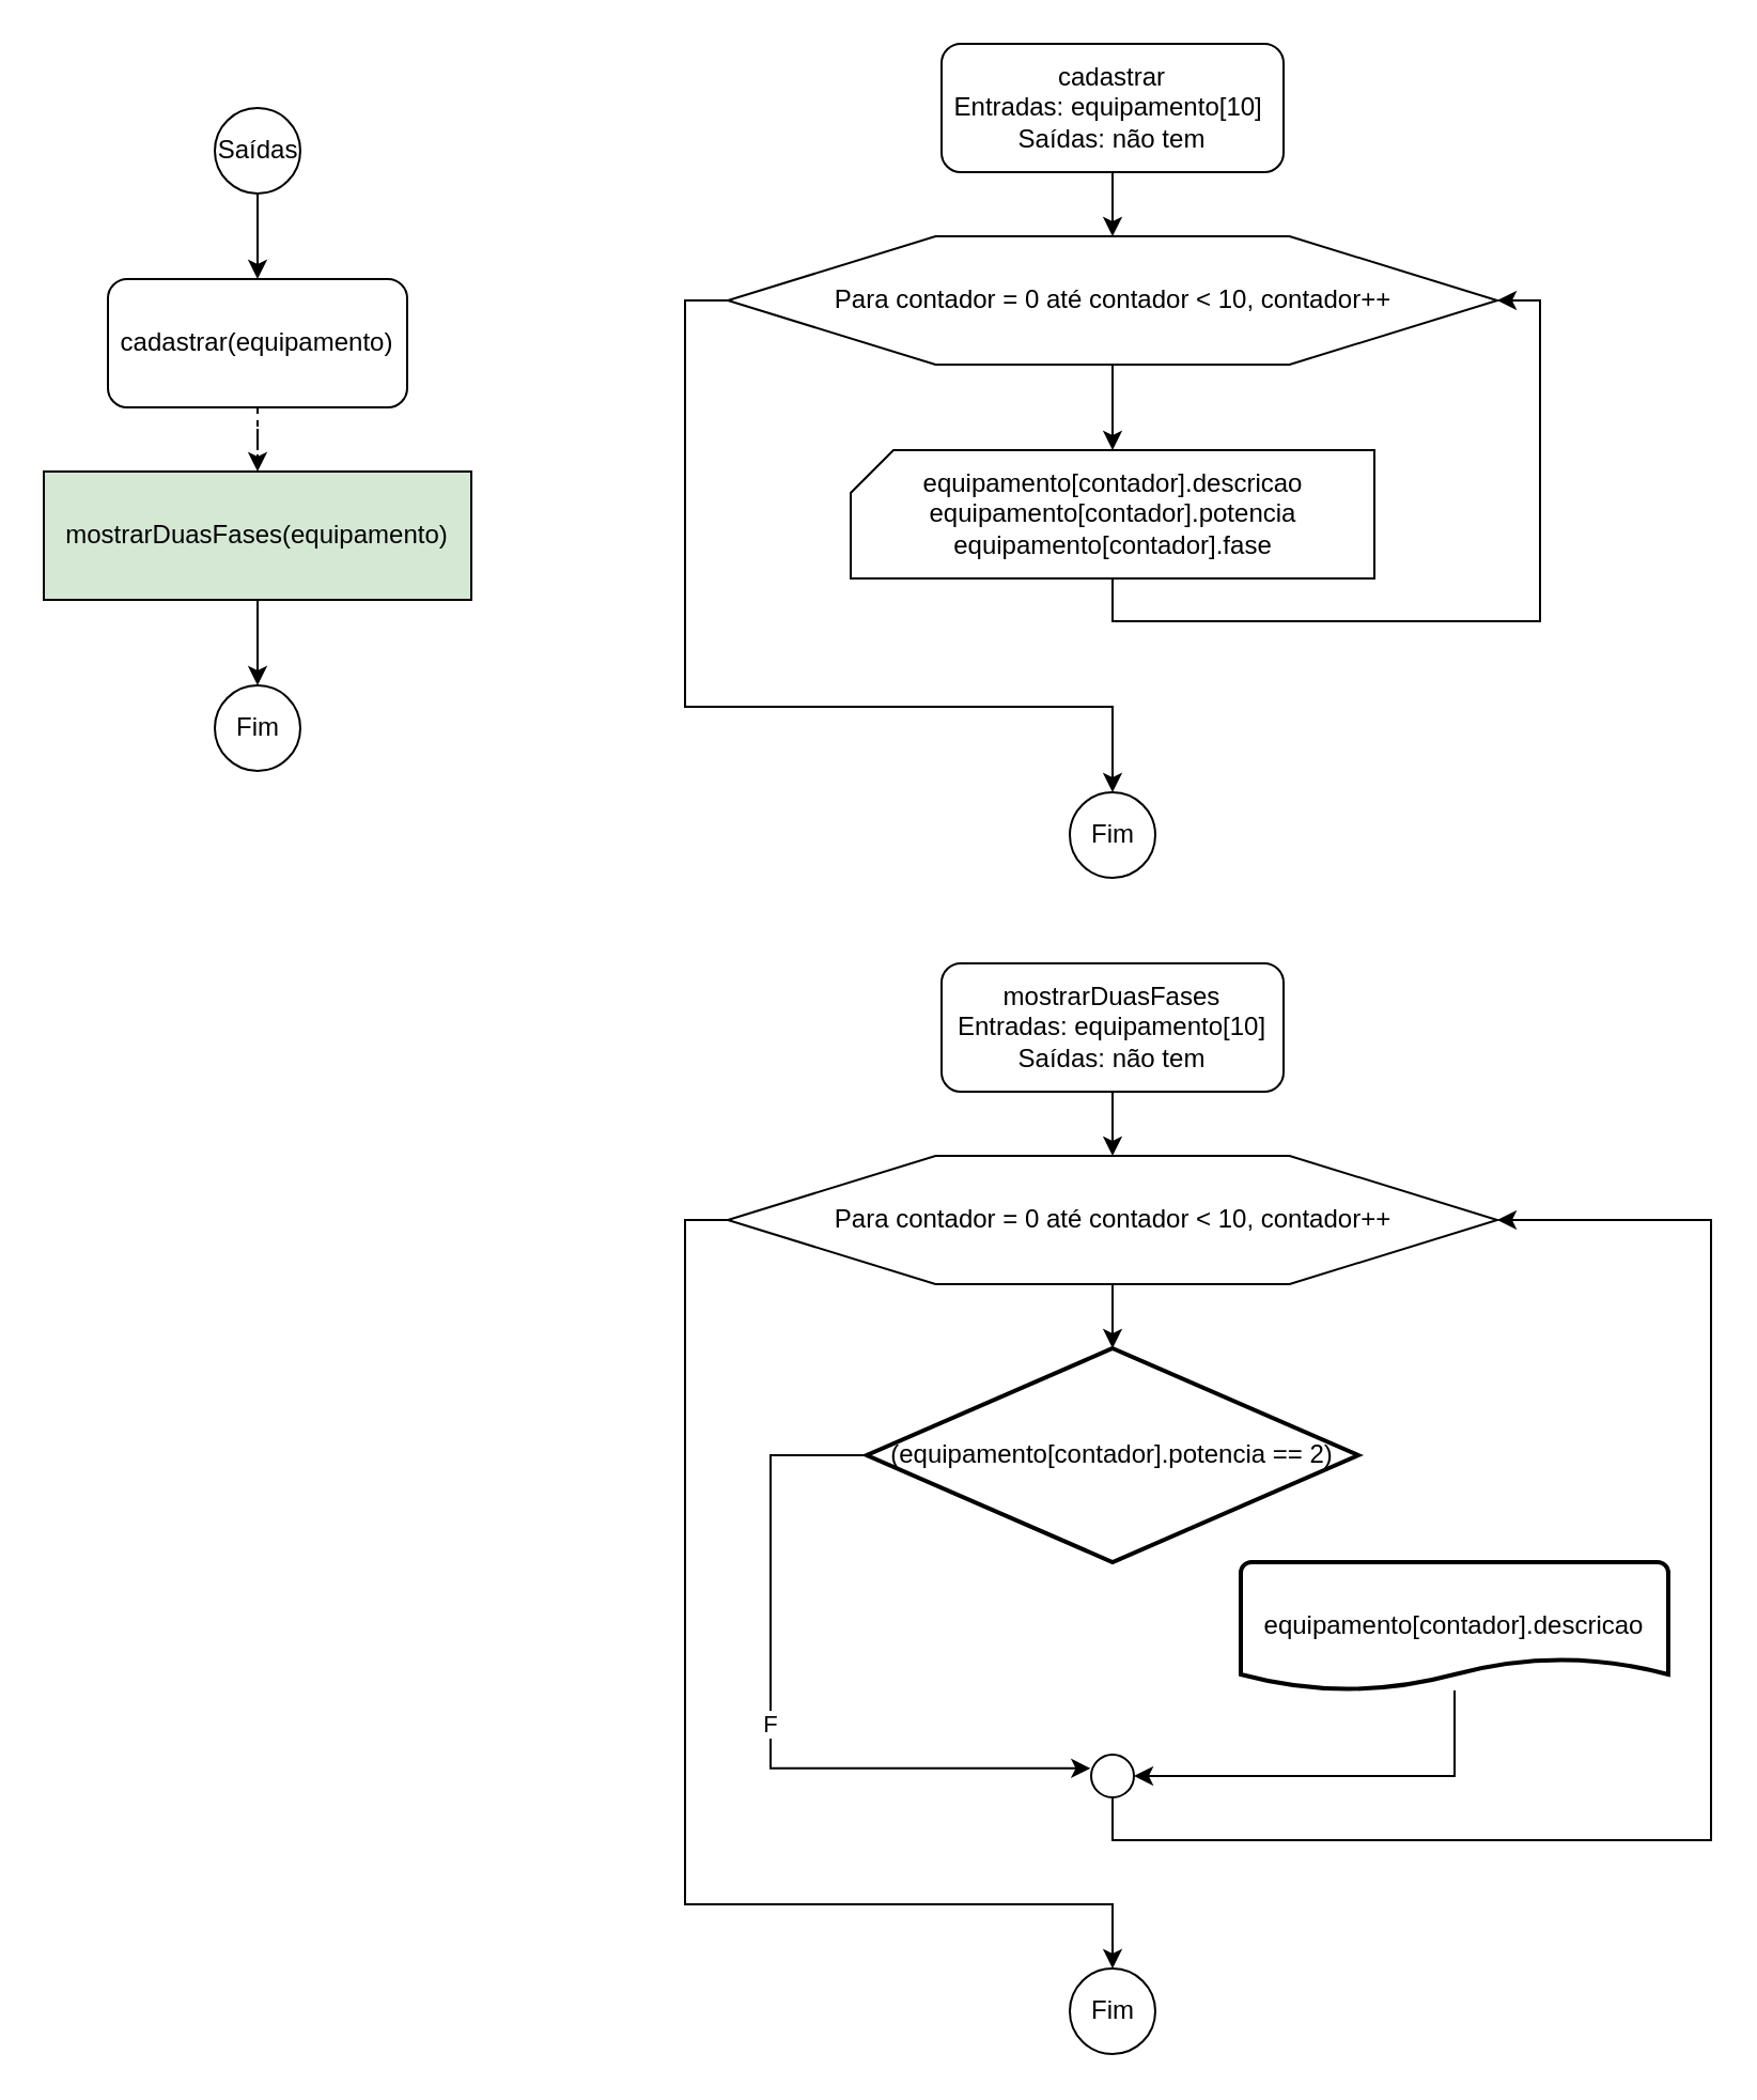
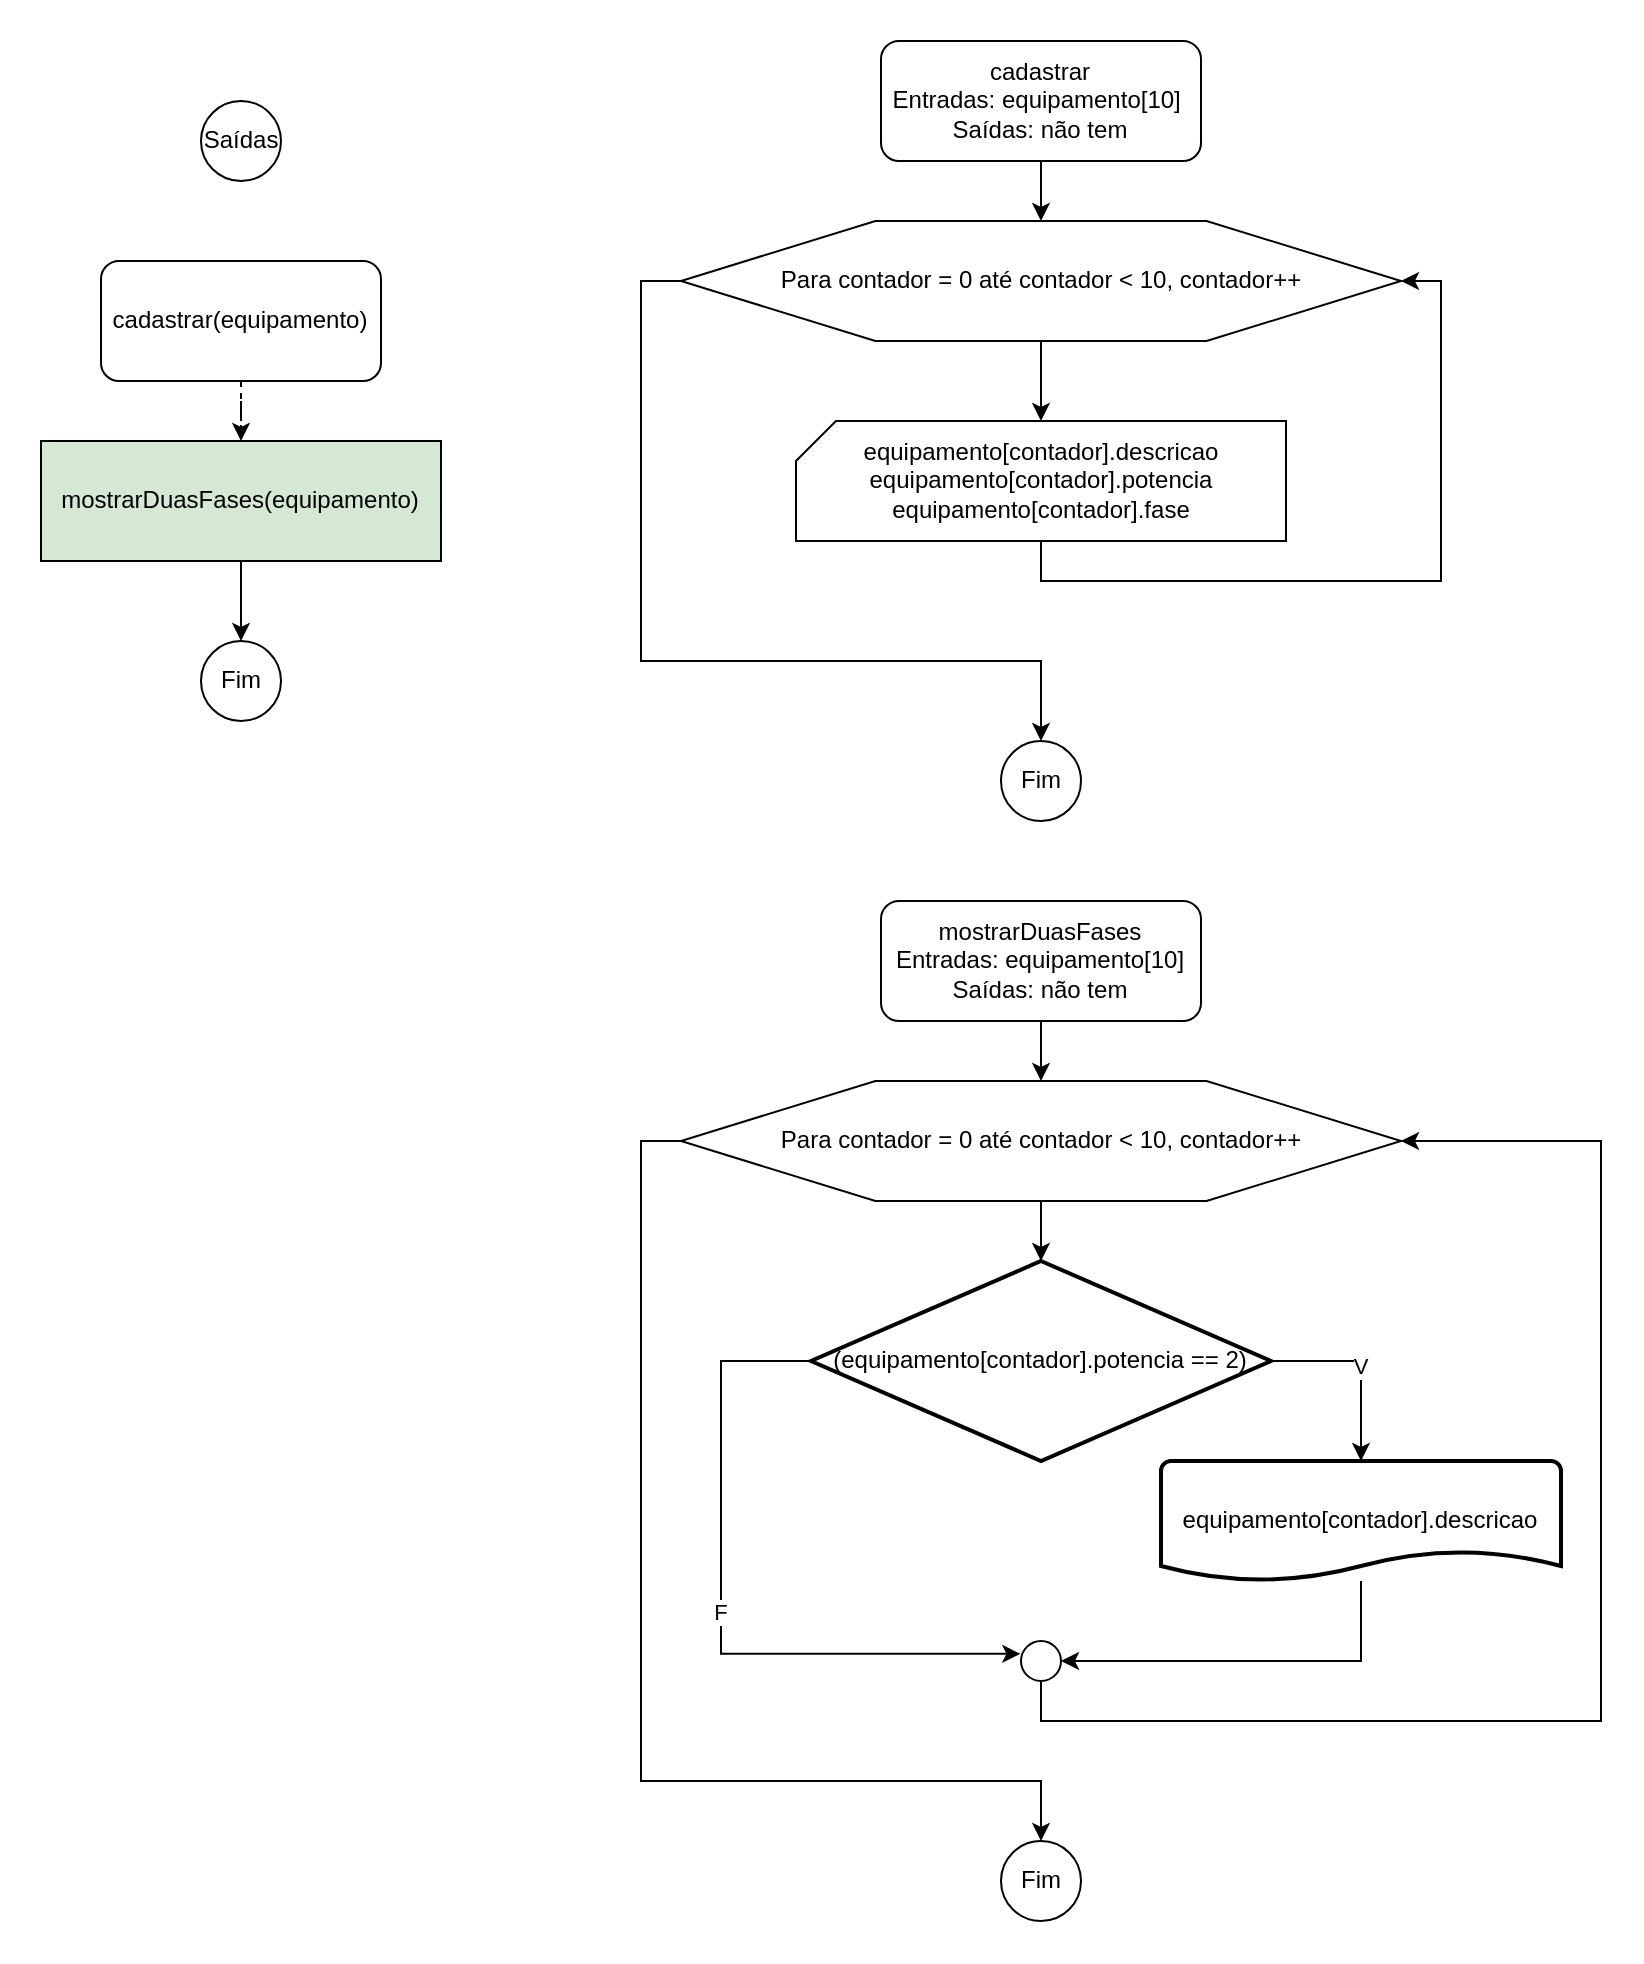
  <mxCell id="0" />
  <mxCell id="1" parent="0" />
- <mxCell id="2" value="" style="edgeStyle=orthogonalEdgeStyle;rounded=0;orthogonalLoop=1;jettySize=auto;html=1;" edge="1" parent="1" source="3" target="5"><mxGeometry relative="1" as="geometry" /></mxCell>
  <mxCell id="3" value="Saídas" style="verticalLabelPosition=middle;verticalAlign=middle;html=1;shape=mxgraph.flowchart.on-page_reference;labelPosition=center;align=center;" vertex="1" parent="1"><mxGeometry x="100" y="50" width="40" height="40" as="geometry" /></mxCell>
  <mxCell id="4" value="" style="edgeStyle=orthogonalEdgeStyle;rounded=0;orthogonalLoop=1;jettySize=auto;html=1;dashed=1;" edge="1" parent="1" source="5" target="7"><mxGeometry relative="1" as="geometry" /></mxCell>
  <mxCell id="5" value="cadastrar(equipamento)" style="whiteSpace=wrap;html=1;rounded=1;" vertex="1" parent="1"><mxGeometry x="50" y="130" width="140" height="60" as="geometry" /></mxCell>
  <mxCell id="6" value="" style="edgeStyle=orthogonalEdgeStyle;rounded=0;orthogonalLoop=1;jettySize=auto;html=1;" edge="1" parent="1" source="7" target="8"><mxGeometry relative="1" as="geometry" /></mxCell>
  <mxCell id="7" value="mostrarDuasFases(equipamento)" style="rounded=0;whiteSpace=wrap;html=1;fillColor=#d5e8d4;" vertex="1" parent="1"><mxGeometry x="20" y="220" width="200" height="60" as="geometry" /></mxCell>
  <mxCell id="8" value="Fim" style="verticalLabelPosition=middle;verticalAlign=middle;html=1;shape=mxgraph.flowchart.on-page_reference;labelPosition=center;align=center;" vertex="1" parent="1"><mxGeometry x="100" y="320" width="40" height="40" as="geometry" /></mxCell>
  <mxCell id="9" value="" style="edgeStyle=orthogonalEdgeStyle;rounded=0;orthogonalLoop=1;jettySize=auto;html=1;" edge="1" parent="1" source="10" target="15"><mxGeometry relative="1" as="geometry" /></mxCell>
  <mxCell id="10" value="cadastrar&lt;br&gt;Entradas: equipamento[10]&amp;nbsp;&lt;br&gt;Saídas: não tem" style="rounded=1;whiteSpace=wrap;html=1;" vertex="1" parent="1"><mxGeometry x="440" y="20" width="160" height="60" as="geometry" /></mxCell>
  <mxCell id="11" style="edgeStyle=orthogonalEdgeStyle;rounded=0;orthogonalLoop=1;jettySize=auto;html=1;entryX=1;entryY=0.5;entryDx=0;entryDy=0;" edge="1" parent="1" source="12" target="15"><mxGeometry relative="1" as="geometry"><Array as="points"><mxPoint x="520" y="290" /><mxPoint x="720" y="290" /><mxPoint x="720" y="140" /></Array></mxGeometry></mxCell>
  <mxCell id="12" value="equipamento[contador].descricao&lt;br&gt;equipamento[contador].potencia&lt;br&gt;equipamento[contador].fase" style="verticalLabelPosition=middle;verticalAlign=middle;html=1;shape=card;whiteSpace=wrap;size=20;arcSize=12;labelPosition=center;align=center;" vertex="1" parent="1"><mxGeometry x="397.5" y="210" width="245" height="60" as="geometry" /></mxCell>
  <mxCell id="13" value="" style="edgeStyle=orthogonalEdgeStyle;rounded=0;orthogonalLoop=1;jettySize=auto;html=1;" edge="1" parent="1" source="15" target="12"><mxGeometry relative="1" as="geometry" /></mxCell>
  <mxCell id="14" style="edgeStyle=orthogonalEdgeStyle;rounded=0;orthogonalLoop=1;jettySize=auto;html=1;entryX=0.5;entryY=0;entryDx=0;entryDy=0;entryPerimeter=0;" edge="1" parent="1" source="15" target="16"><mxGeometry relative="1" as="geometry"><Array as="points"><mxPoint x="320" y="140" /><mxPoint x="320" y="330" /><mxPoint x="520" y="330" /></Array></mxGeometry></mxCell>
  <mxCell id="15" value="Para contador = 0 até contador &amp;lt; 10, contador++" style="verticalLabelPosition=middle;verticalAlign=middle;html=1;shape=hexagon;perimeter=hexagonPerimeter2;arcSize=6;size=0.27;labelPosition=center;align=center;" vertex="1" parent="1"><mxGeometry x="340" y="110" width="360" height="60" as="geometry" /></mxCell>
  <mxCell id="16" value="Fim" style="verticalLabelPosition=middle;verticalAlign=middle;html=1;shape=mxgraph.flowchart.on-page_reference;labelPosition=center;align=center;" vertex="1" parent="1"><mxGeometry x="500" y="370" width="40" height="40" as="geometry" /></mxCell>
  <mxCell id="17" value="" style="edgeStyle=orthogonalEdgeStyle;rounded=0;orthogonalLoop=1;jettySize=auto;html=1;" edge="1" parent="1" source="18" target="21"><mxGeometry relative="1" as="geometry" /></mxCell>
  <mxCell id="18" value="mostrarDuasFases&lt;br&gt;Entradas: equipamento[10]&lt;br&gt;Saídas: não tem" style="rounded=1;whiteSpace=wrap;html=1;" vertex="1" parent="1"><mxGeometry x="440" y="450" width="160" height="60" as="geometry" /></mxCell>
  <mxCell id="19" value="" style="edgeStyle=orthogonalEdgeStyle;rounded=0;orthogonalLoop=1;jettySize=auto;html=1;" edge="1" parent="1" source="21" target="24"><mxGeometry relative="1" as="geometry" /></mxCell>
  <mxCell id="20" style="edgeStyle=orthogonalEdgeStyle;rounded=0;orthogonalLoop=1;jettySize=auto;html=1;entryX=0.5;entryY=0;entryDx=0;entryDy=0;entryPerimeter=0;" edge="1" parent="1" source="21" target="29"><mxGeometry relative="1" as="geometry"><Array as="points"><mxPoint x="320" y="570" /><mxPoint x="320" y="890" /><mxPoint x="520" y="890" /></Array></mxGeometry></mxCell>
  <mxCell id="21" value="Para contador = 0 até contador &amp;lt; 10, contador++" style="verticalLabelPosition=middle;verticalAlign=middle;html=1;shape=hexagon;perimeter=hexagonPerimeter2;arcSize=6;size=0.27;labelPosition=center;align=center;" vertex="1" parent="1"><mxGeometry x="340" y="540" width="360" height="60" as="geometry" /></mxCell>
+ <mxCell id="22" value="V" style="edgeStyle=orthogonalEdgeStyle;rounded=0;orthogonalLoop=1;jettySize=auto;html=1;" edge="1" parent="1" source="24" target="26"><mxGeometry relative="1" as="geometry"><Array as="points"><mxPoint x="680" y="680" /></Array></mxGeometry></mxCell>
  <mxCell id="23" value="F" style="edgeStyle=orthogonalEdgeStyle;rounded=0;orthogonalLoop=1;jettySize=auto;html=1;entryX=-0.017;entryY=0.321;entryDx=0;entryDy=0;entryPerimeter=0;" edge="1" parent="1" source="24" target="28"><mxGeometry relative="1" as="geometry"><Array as="points"><mxPoint x="360" y="680" /><mxPoint x="360" y="826" /></Array></mxGeometry></mxCell>
  <mxCell id="24" value="(equipamento[contador].potencia == 2)" style="strokeWidth=2;html=1;shape=mxgraph.flowchart.decision;whiteSpace=wrap;" vertex="1" parent="1"><mxGeometry x="405" y="630" width="230" height="100" as="geometry" /></mxCell>
  <mxCell id="25" style="edgeStyle=orthogonalEdgeStyle;rounded=0;orthogonalLoop=1;jettySize=auto;html=1;entryX=1;entryY=0.5;entryDx=0;entryDy=0;entryPerimeter=0;" edge="1" parent="1" source="26" target="28"><mxGeometry relative="1" as="geometry"><Array as="points"><mxPoint x="680" y="830" /></Array></mxGeometry></mxCell>
  <mxCell id="26" value="equipamento[contador].descricao" style="strokeWidth=2;html=1;shape=mxgraph.flowchart.document2;whiteSpace=wrap;size=0.25;" vertex="1" parent="1"><mxGeometry x="580" y="730" width="200" height="60" as="geometry" /></mxCell>
  <mxCell id="27" style="edgeStyle=orthogonalEdgeStyle;rounded=0;orthogonalLoop=1;jettySize=auto;html=1;entryX=1;entryY=0.5;entryDx=0;entryDy=0;" edge="1" parent="1" source="28" target="21"><mxGeometry relative="1" as="geometry"><Array as="points"><mxPoint x="520" y="860" /><mxPoint x="800" y="860" /><mxPoint x="800" y="570" /></Array></mxGeometry></mxCell>
  <mxCell id="28" value="" style="verticalLabelPosition=bottom;verticalAlign=top;html=1;shape=mxgraph.flowchart.on-page_reference;" vertex="1" parent="1"><mxGeometry x="510" y="820" width="20" height="20" as="geometry" /></mxCell>
  <mxCell id="29" value="Fim" style="verticalLabelPosition=middle;verticalAlign=middle;html=1;shape=mxgraph.flowchart.on-page_reference;labelPosition=center;align=center;" vertex="1" parent="1"><mxGeometry x="500" y="920" width="40" height="40" as="geometry" /></mxCell>
